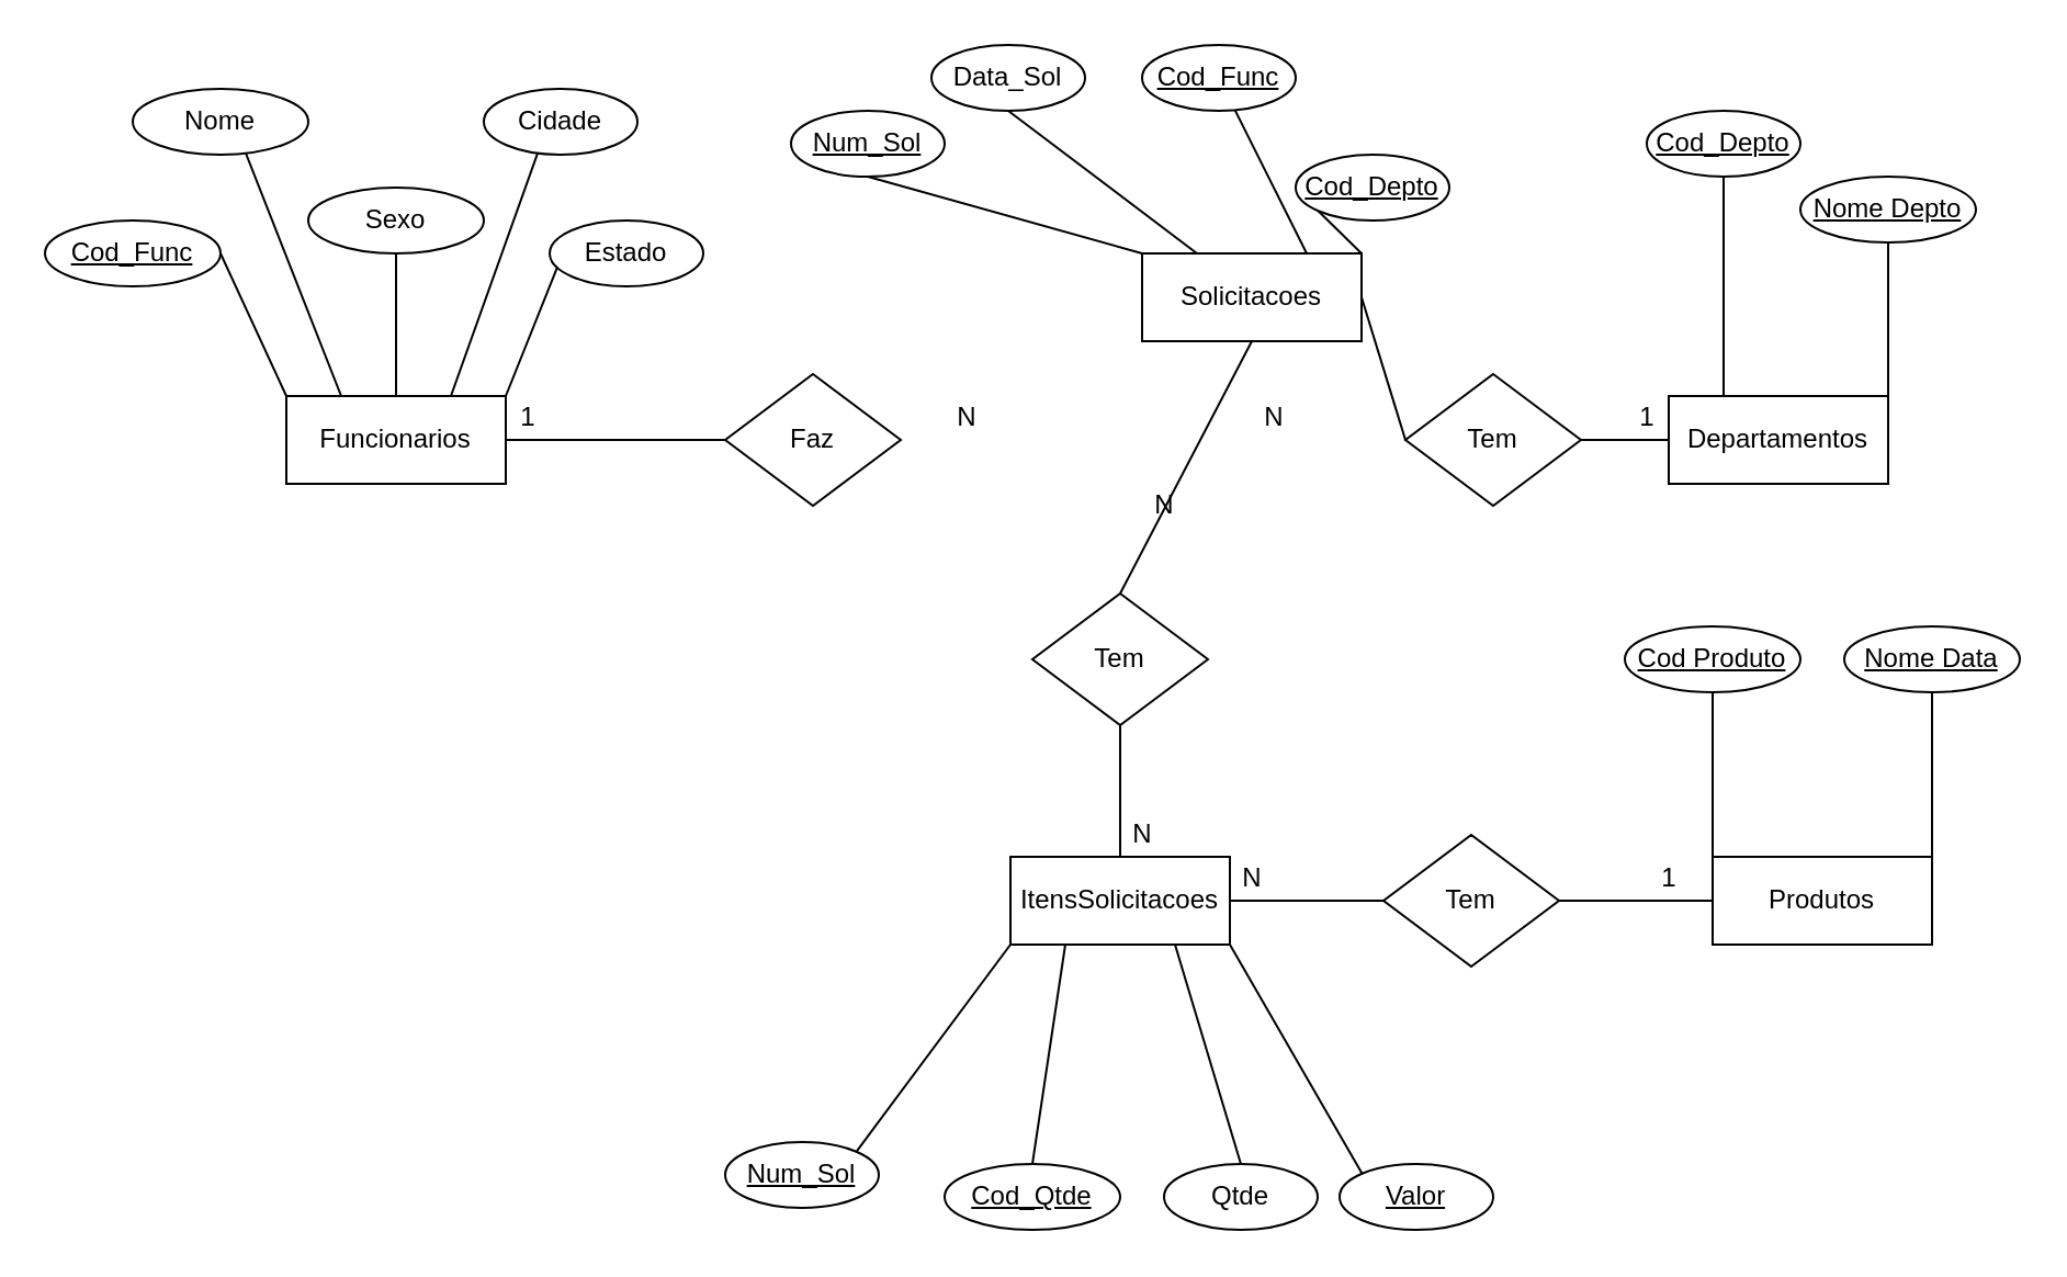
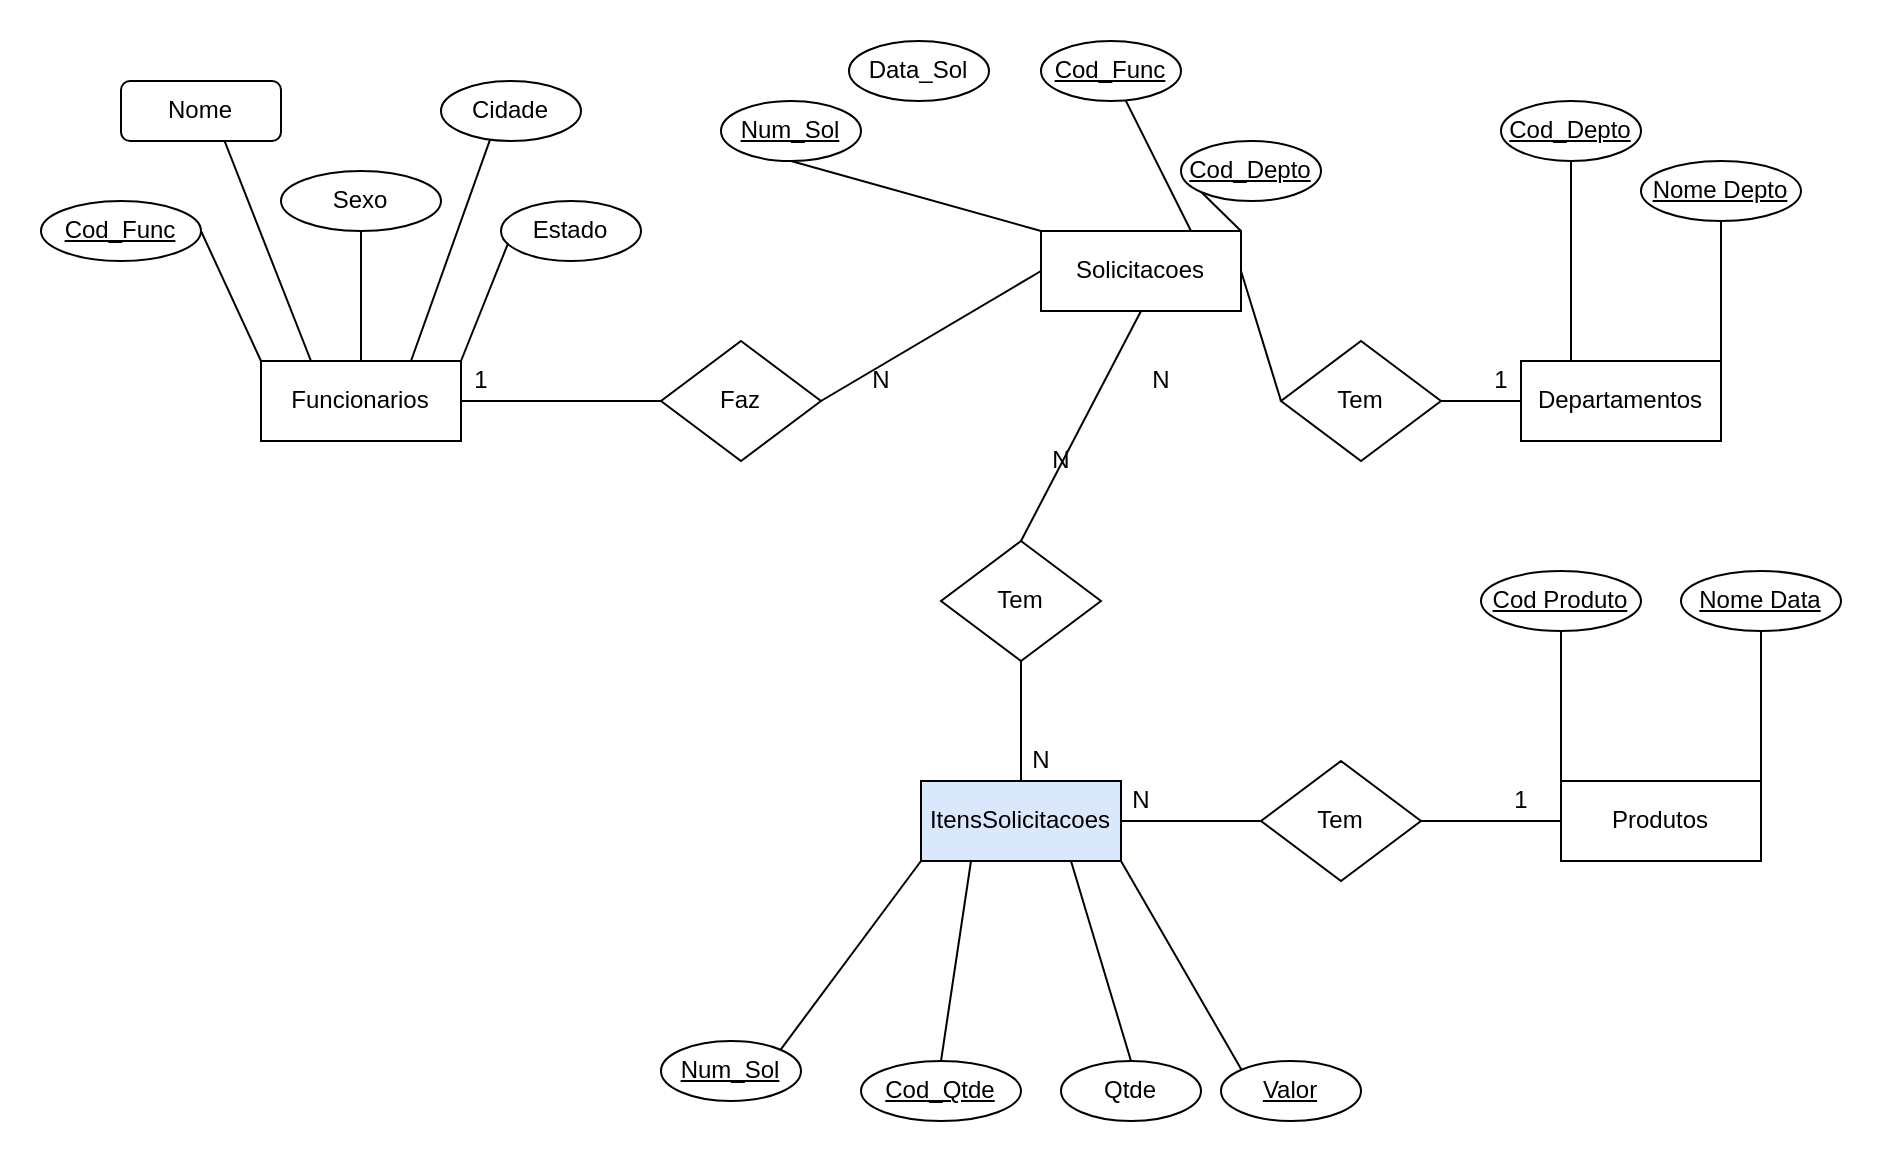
  <mxCell id="0" />
  <mxCell id="1" parent="0" />
  <mxCell id="2" style="edgeStyle=none;rounded=0;orthogonalLoop=1;jettySize=auto;html=1;exitX=1;exitY=0.5;exitDx=0;exitDy=0;entryX=0;entryY=0.5;entryDx=0;entryDy=0;endArrow=none;endFill=0;" parent="1" source="3" target="18" edge="1"><mxGeometry relative="1" as="geometry" /></mxCell>
  <mxCell id="3" value="Funcionarios" style="rounded=0;whiteSpace=wrap;html=1;" parent="1" vertex="1"><mxGeometry x="130" y="180" width="100" height="40" as="geometry" /></mxCell>
  <mxCell id="4" style="edgeStyle=none;rounded=0;orthogonalLoop=1;jettySize=auto;html=1;exitX=0;exitY=0;exitDx=0;exitDy=0;endArrow=none;endFill=0;entryX=1;entryY=0;entryDx=0;entryDy=0;" parent="1" source="5" target="3" edge="1"><mxGeometry relative="1" as="geometry"><mxPoint x="210" y="210" as="targetPoint" /><Array as="points" /></mxGeometry></mxCell>
  <mxCell id="5" value="Estado" style="ellipse;whiteSpace=wrap;html=1;" parent="1" vertex="1"><mxGeometry x="250" y="100" width="70" height="30" as="geometry" /></mxCell>
  <mxCell id="6" style="edgeStyle=none;rounded=0;orthogonalLoop=1;jettySize=auto;html=1;exitX=0.5;exitY=0;exitDx=0;exitDy=0;entryX=0.5;entryY=0;entryDx=0;entryDy=0;endArrow=none;endFill=0;" parent="1" source="7" target="3" edge="1"><mxGeometry relative="1" as="geometry" /></mxCell>
  <mxCell id="7" value="Sexo" style="ellipse;whiteSpace=wrap;html=1;" parent="1" vertex="1"><mxGeometry x="140" y="85" width="80" height="30" as="geometry" /></mxCell>
  <mxCell id="8" style="edgeStyle=none;rounded=0;orthogonalLoop=1;jettySize=auto;html=1;exitX=0.5;exitY=0;exitDx=0;exitDy=0;endArrow=none;endFill=0;entryX=0.75;entryY=0;entryDx=0;entryDy=0;" parent="1" source="9" target="3" edge="1"><mxGeometry relative="1" as="geometry"><mxPoint x="200" y="150" as="targetPoint" /></mxGeometry></mxCell>
  <mxCell id="9" value="Cidade" style="ellipse;whiteSpace=wrap;html=1;" parent="1" vertex="1"><mxGeometry x="220" y="40" width="70" height="30" as="geometry" /></mxCell>
  <mxCell id="10" style="edgeStyle=none;rounded=0;orthogonalLoop=1;jettySize=auto;html=1;exitX=0.5;exitY=0;exitDx=0;exitDy=0;endArrow=none;endFill=0;" parent="1" source="9" target="9" edge="1"><mxGeometry relative="1" as="geometry" /></mxCell>
  <mxCell id="11" style="edgeStyle=none;rounded=0;orthogonalLoop=1;jettySize=auto;html=1;exitX=0.5;exitY=0;exitDx=0;exitDy=0;entryX=0.25;entryY=0;entryDx=0;entryDy=0;endArrow=none;endFill=0;" parent="1" source="12" target="3" edge="1"><mxGeometry relative="1" as="geometry" /></mxCell>
- <mxCell id="12" value="Nome" style="ellipse;whiteSpace=wrap;html=1;" parent="1" vertex="1"><mxGeometry x="60" y="40" width="80" height="30" as="geometry" /></mxCell>
+ <mxCell id="12" value="Nome" style="whiteSpace=wrap;html=1;rounded=1;" parent="1" vertex="1"><mxGeometry x="60" y="40" width="80" height="30" as="geometry" /></mxCell>
  <mxCell id="13" style="edgeStyle=none;rounded=0;orthogonalLoop=1;jettySize=auto;html=1;exitX=1;exitY=1;exitDx=0;exitDy=0;endArrow=none;endFill=0;" parent="1" source="9" target="9" edge="1"><mxGeometry relative="1" as="geometry" /></mxCell>
  <mxCell id="14" style="edgeStyle=none;rounded=0;orthogonalLoop=1;jettySize=auto;html=1;exitX=1;exitY=0.5;exitDx=0;exitDy=0;entryX=0;entryY=0;entryDx=0;entryDy=0;endArrow=none;endFill=0;" parent="1" target="3" edge="1" source="15"><mxGeometry relative="1" as="geometry"><mxPoint x="120" y="260" as="sourcePoint" /></mxGeometry></mxCell>
  <mxCell id="15" value="&lt;u&gt;Cod_Func&lt;/u&gt;" style="ellipse;whiteSpace=wrap;html=1;" parent="1" vertex="1"><mxGeometry x="20" y="100" width="80" height="30" as="geometry" /></mxCell>
  <mxCell id="16" style="edgeStyle=none;rounded=0;orthogonalLoop=1;jettySize=auto;html=1;exitX=1;exitY=0.5;exitDx=0;exitDy=0;endArrow=none;endFill=0;" parent="1" source="7" target="7" edge="1"><mxGeometry relative="1" as="geometry" /></mxCell>
+ <mxCell id="17" style="edgeStyle=none;rounded=0;orthogonalLoop=1;jettySize=auto;html=1;exitX=1;exitY=0.5;exitDx=0;exitDy=0;entryX=0;entryY=0.5;entryDx=0;entryDy=0;endArrow=none;endFill=0;" parent="1" source="18" target="20" edge="1"><mxGeometry relative="1" as="geometry" /></mxCell>
  <mxCell id="18" value="Faz" style="rhombus;whiteSpace=wrap;html=1;" parent="1" vertex="1"><mxGeometry x="330" y="170" width="80" height="60" as="geometry" /></mxCell>
  <mxCell id="19" style="edgeStyle=none;rounded=0;orthogonalLoop=1;jettySize=auto;html=1;exitX=1;exitY=0.5;exitDx=0;exitDy=0;endArrow=none;endFill=0;" parent="1" source="20" edge="1"><mxGeometry relative="1" as="geometry"><mxPoint x="640" y="200" as="targetPoint" /></mxGeometry></mxCell>
  <mxCell id="20" value="Solicitacoes" style="rounded=0;whiteSpace=wrap;html=1;" parent="1" vertex="1"><mxGeometry x="520" y="115" width="100" height="40" as="geometry" /></mxCell>
  <mxCell id="21" style="edgeStyle=none;rounded=0;orthogonalLoop=1;jettySize=auto;html=1;exitX=0.5;exitY=1;exitDx=0;exitDy=0;entryX=0;entryY=0;entryDx=0;entryDy=0;endArrow=none;endFill=0;" parent="1" source="22" target="20" edge="1"><mxGeometry relative="1" as="geometry" /></mxCell>
  <mxCell id="22" value="&lt;u&gt;Num_Sol&lt;/u&gt;" style="ellipse;whiteSpace=wrap;html=1;" parent="1" vertex="1"><mxGeometry x="360" y="50" width="70" height="30" as="geometry" /></mxCell>
- <mxCell id="23" style="edgeStyle=none;rounded=0;orthogonalLoop=1;jettySize=auto;html=1;exitX=0.5;exitY=1;exitDx=0;exitDy=0;entryX=0.25;entryY=0;entryDx=0;entryDy=0;endArrow=none;endFill=0;" parent="1" source="24" target="20" edge="1"><mxGeometry relative="1" as="geometry" /></mxCell>
  <mxCell id="24" value="Data_Sol" style="ellipse;whiteSpace=wrap;html=1;" parent="1" vertex="1"><mxGeometry x="424" y="20" width="70" height="30" as="geometry" /></mxCell>
  <mxCell id="25" value="" style="edgeStyle=none;rounded=0;orthogonalLoop=1;jettySize=auto;html=1;endArrow=none;endFill=0;entryX=0.75;entryY=0;entryDx=0;entryDy=0;" parent="1" source="26" target="20" edge="1"><mxGeometry relative="1" as="geometry" /></mxCell>
  <mxCell id="26" value="&lt;u&gt;Cod_Func&lt;/u&gt;" style="ellipse;whiteSpace=wrap;html=1;" parent="1" vertex="1"><mxGeometry x="520" y="20" width="70" height="30" as="geometry" /></mxCell>
  <mxCell id="27" style="edgeStyle=none;rounded=0;orthogonalLoop=1;jettySize=auto;html=1;exitX=0;exitY=1;exitDx=0;exitDy=0;entryX=1;entryY=0;entryDx=0;entryDy=0;endArrow=none;endFill=0;" parent="1" source="28" target="20" edge="1"><mxGeometry relative="1" as="geometry" /></mxCell>
  <mxCell id="28" value="&lt;u&gt;Cod_Depto&lt;/u&gt;" style="ellipse;whiteSpace=wrap;html=1;" parent="1" vertex="1"><mxGeometry x="590" y="70" width="70" height="30" as="geometry" /></mxCell>
  <mxCell id="29" style="edgeStyle=none;rounded=0;orthogonalLoop=1;jettySize=auto;html=1;exitX=0.5;exitY=0;exitDx=0;exitDy=0;entryX=0.5;entryY=1;entryDx=0;entryDy=0;endArrow=none;endFill=0;" parent="1" source="31" target="20" edge="1"><mxGeometry relative="1" as="geometry" /></mxCell>
  <mxCell id="30" style="edgeStyle=none;rounded=0;orthogonalLoop=1;jettySize=auto;html=1;exitX=0.5;exitY=1;exitDx=0;exitDy=0;entryX=0.5;entryY=0;entryDx=0;entryDy=0;endArrow=none;endFill=0;" parent="1" source="31" target="35" edge="1"><mxGeometry relative="1" as="geometry" /></mxCell>
  <mxCell id="31" value="Tem" style="rhombus;whiteSpace=wrap;html=1;" parent="1" vertex="1"><mxGeometry x="470" y="270" width="80" height="60" as="geometry" /></mxCell>
  <mxCell id="32" value="N" style="text;html=1;align=center;verticalAlign=middle;resizable=0;points=[];autosize=1;strokeColor=none;fillColor=none;" parent="1" vertex="1"><mxGeometry x="520" y="220" width="20" height="20" as="geometry" /></mxCell>
  <mxCell id="33" value="N" style="text;html=1;align=center;verticalAlign=middle;resizable=0;points=[];autosize=1;strokeColor=none;fillColor=none;" parent="1" vertex="1"><mxGeometry x="430" y="180" width="20" height="20" as="geometry" /></mxCell>
  <mxCell id="34" style="edgeStyle=none;rounded=0;orthogonalLoop=1;jettySize=auto;html=1;exitX=1;exitY=0.5;exitDx=0;exitDy=0;endArrow=none;endFill=0;entryX=0;entryY=0.5;entryDx=0;entryDy=0;" parent="1" source="35" target="46" edge="1"><mxGeometry relative="1" as="geometry"><mxPoint x="660" y="410" as="targetPoint" /></mxGeometry></mxCell>
- <mxCell id="35" value="ItensSolicitacoes" style="rounded=0;whiteSpace=wrap;html=1;" parent="1" vertex="1"><mxGeometry x="460" y="390" width="100" height="40" as="geometry" /></mxCell>
+ <mxCell id="35" value="ItensSolicitacoes" style="rounded=0;whiteSpace=wrap;html=1;fillColor=#dae8fc;" parent="1" vertex="1"><mxGeometry x="460" y="390" width="100" height="40" as="geometry" /></mxCell>
  <mxCell id="36" value="N" style="text;html=1;align=center;verticalAlign=middle;resizable=0;points=[];autosize=1;strokeColor=none;fillColor=none;" parent="1" vertex="1"><mxGeometry x="510" y="370" width="20" height="20" as="geometry" /></mxCell>
  <mxCell id="37" style="edgeStyle=none;rounded=0;orthogonalLoop=1;jettySize=auto;html=1;exitX=1;exitY=0;exitDx=0;exitDy=0;entryX=0;entryY=1;entryDx=0;entryDy=0;endArrow=none;endFill=0;" parent="1" source="38" target="35" edge="1"><mxGeometry relative="1" as="geometry" /></mxCell>
  <mxCell id="38" value="&lt;u&gt;Num_Sol&lt;/u&gt;" style="ellipse;whiteSpace=wrap;html=1;" parent="1" vertex="1"><mxGeometry x="330" y="520" width="70" height="30" as="geometry" /></mxCell>
  <mxCell id="39" style="edgeStyle=none;rounded=0;orthogonalLoop=1;jettySize=auto;html=1;exitX=0.5;exitY=0;exitDx=0;exitDy=0;entryX=0.25;entryY=1;entryDx=0;entryDy=0;endArrow=none;endFill=0;" parent="1" source="40" target="35" edge="1"><mxGeometry relative="1" as="geometry" /></mxCell>
  <mxCell id="40" value="&lt;u&gt;Cod_Qtde&lt;/u&gt;" style="ellipse;whiteSpace=wrap;html=1;" parent="1" vertex="1"><mxGeometry x="430" y="530" width="80" height="30" as="geometry" /></mxCell>
  <mxCell id="41" style="edgeStyle=none;rounded=0;orthogonalLoop=1;jettySize=auto;html=1;exitX=0.5;exitY=0;exitDx=0;exitDy=0;entryX=0.75;entryY=1;entryDx=0;entryDy=0;endArrow=none;endFill=0;" parent="1" source="42" target="35" edge="1"><mxGeometry relative="1" as="geometry" /></mxCell>
  <mxCell id="42" value="Qtde" style="ellipse;whiteSpace=wrap;html=1;" parent="1" vertex="1"><mxGeometry x="530" y="530" width="70" height="30" as="geometry" /></mxCell>
  <mxCell id="43" style="edgeStyle=none;rounded=0;orthogonalLoop=1;jettySize=auto;html=1;exitX=0;exitY=0;exitDx=0;exitDy=0;entryX=1;entryY=1;entryDx=0;entryDy=0;endArrow=none;endFill=0;" parent="1" source="44" target="35" edge="1"><mxGeometry relative="1" as="geometry" /></mxCell>
  <mxCell id="44" value="&lt;u&gt;Valor&lt;/u&gt;" style="ellipse;whiteSpace=wrap;html=1;" parent="1" vertex="1"><mxGeometry x="610" y="530" width="70" height="30" as="geometry" /></mxCell>
  <mxCell id="45" style="edgeStyle=none;rounded=0;orthogonalLoop=1;jettySize=auto;html=1;exitX=1;exitY=0.5;exitDx=0;exitDy=0;endArrow=none;endFill=0;" parent="1" source="46" edge="1"><mxGeometry relative="1" as="geometry"><mxPoint x="780" y="410" as="targetPoint" /></mxGeometry></mxCell>
  <mxCell id="46" value="Tem" style="rhombus;whiteSpace=wrap;html=1;" parent="1" vertex="1"><mxGeometry x="630" y="380" width="80" height="60" as="geometry" /></mxCell>
  <mxCell id="47" value="N" style="text;html=1;align=center;verticalAlign=middle;resizable=0;points=[];autosize=1;strokeColor=none;fillColor=none;" parent="1" vertex="1"><mxGeometry x="560" y="390" width="20" height="20" as="geometry" /></mxCell>
  <mxCell id="48" value="1" style="text;html=1;align=center;verticalAlign=middle;resizable=0;points=[];autosize=1;strokeColor=none;fillColor=none;" parent="1" vertex="1"><mxGeometry x="750" y="390" width="20" height="20" as="geometry" /></mxCell>
  <mxCell id="49" style="edgeStyle=none;rounded=0;orthogonalLoop=1;jettySize=auto;html=1;exitX=0;exitY=0;exitDx=0;exitDy=0;entryX=0.5;entryY=1;entryDx=0;entryDy=0;endArrow=none;endFill=0;" parent="1" source="51" target="52" edge="1"><mxGeometry relative="1" as="geometry" /></mxCell>
  <mxCell id="50" style="edgeStyle=none;rounded=0;orthogonalLoop=1;jettySize=auto;html=1;entryX=0.5;entryY=1;entryDx=0;entryDy=0;endArrow=none;endFill=0;exitX=1;exitY=0;exitDx=0;exitDy=0;" parent="1" source="51" target="53" edge="1"><mxGeometry relative="1" as="geometry"><mxPoint x="850" y="400" as="sourcePoint" /></mxGeometry></mxCell>
  <mxCell id="51" value="Produtos" style="rounded=0;whiteSpace=wrap;html=1;" parent="1" vertex="1"><mxGeometry x="780" y="390" width="100" height="40" as="geometry" /></mxCell>
  <mxCell id="52" value="&lt;u&gt;Cod Produto&lt;/u&gt;" style="ellipse;whiteSpace=wrap;html=1;" parent="1" vertex="1"><mxGeometry x="740" y="285" width="80" height="30" as="geometry" /></mxCell>
  <mxCell id="53" value="&lt;u&gt;Nome Data&lt;/u&gt;" style="ellipse;whiteSpace=wrap;html=1;" parent="1" vertex="1"><mxGeometry x="840" y="285" width="80" height="30" as="geometry" /></mxCell>
  <mxCell id="54" style="edgeStyle=none;rounded=0;orthogonalLoop=1;jettySize=auto;html=1;exitX=1;exitY=0.5;exitDx=0;exitDy=0;endArrow=none;endFill=0;" parent="1" source="55" edge="1"><mxGeometry relative="1" as="geometry"><mxPoint x="760" y="200" as="targetPoint" /></mxGeometry></mxCell>
  <mxCell id="55" value="Tem" style="rhombus;whiteSpace=wrap;html=1;" parent="1" vertex="1"><mxGeometry x="640" y="170" width="80" height="60" as="geometry" /></mxCell>
  <mxCell id="56" value="N" style="text;html=1;align=center;verticalAlign=middle;resizable=0;points=[];autosize=1;strokeColor=none;fillColor=none;" parent="1" vertex="1"><mxGeometry x="570" y="180" width="20" height="20" as="geometry" /></mxCell>
  <mxCell id="57" value="Departamentos" style="rounded=0;whiteSpace=wrap;html=1;" parent="1" vertex="1"><mxGeometry x="760" y="180" width="100" height="40" as="geometry" /></mxCell>
  <mxCell id="58" value="1" style="text;html=1;align=center;verticalAlign=middle;resizable=0;points=[];autosize=1;strokeColor=none;fillColor=none;" parent="1" vertex="1"><mxGeometry x="740" y="180" width="20" height="20" as="geometry" /></mxCell>
  <mxCell id="59" style="edgeStyle=none;rounded=0;orthogonalLoop=1;jettySize=auto;html=1;exitX=0.5;exitY=1;exitDx=0;exitDy=0;entryX=0.25;entryY=0;entryDx=0;entryDy=0;endArrow=none;endFill=0;" parent="1" source="60" target="57" edge="1"><mxGeometry relative="1" as="geometry" /></mxCell>
  <mxCell id="60" value="&lt;u&gt;Cod_Depto&lt;/u&gt;" style="ellipse;whiteSpace=wrap;html=1;" parent="1" vertex="1"><mxGeometry x="750" y="50" width="70" height="30" as="geometry" /></mxCell>
  <mxCell id="61" style="edgeStyle=none;rounded=0;orthogonalLoop=1;jettySize=auto;html=1;exitX=0.5;exitY=1;exitDx=0;exitDy=0;entryX=1;entryY=0;entryDx=0;entryDy=0;endArrow=none;endFill=0;" parent="1" source="62" target="57" edge="1"><mxGeometry relative="1" as="geometry" /></mxCell>
  <mxCell id="62" value="&lt;u&gt;Nome Depto&lt;/u&gt;" style="ellipse;whiteSpace=wrap;html=1;" parent="1" vertex="1"><mxGeometry x="820" y="80" width="80" height="30" as="geometry" /></mxCell>
  <mxCell id="63" value="1" style="text;html=1;align=center;verticalAlign=middle;resizable=0;points=[];autosize=1;strokeColor=none;fillColor=none;" parent="1" vertex="1"><mxGeometry x="230" y="180" width="20" height="20" as="geometry" /></mxCell>
  <mxCell id="64" style="edgeStyle=orthogonalEdgeStyle;rounded=0;orthogonalLoop=1;jettySize=auto;html=1;entryX=1;entryY=0;entryDx=0;entryDy=0;" edge="1" parent="1" target="57"><mxGeometry relative="1" as="geometry"><mxPoint x="860" y="180" as="sourcePoint" /></mxGeometry></mxCell>
